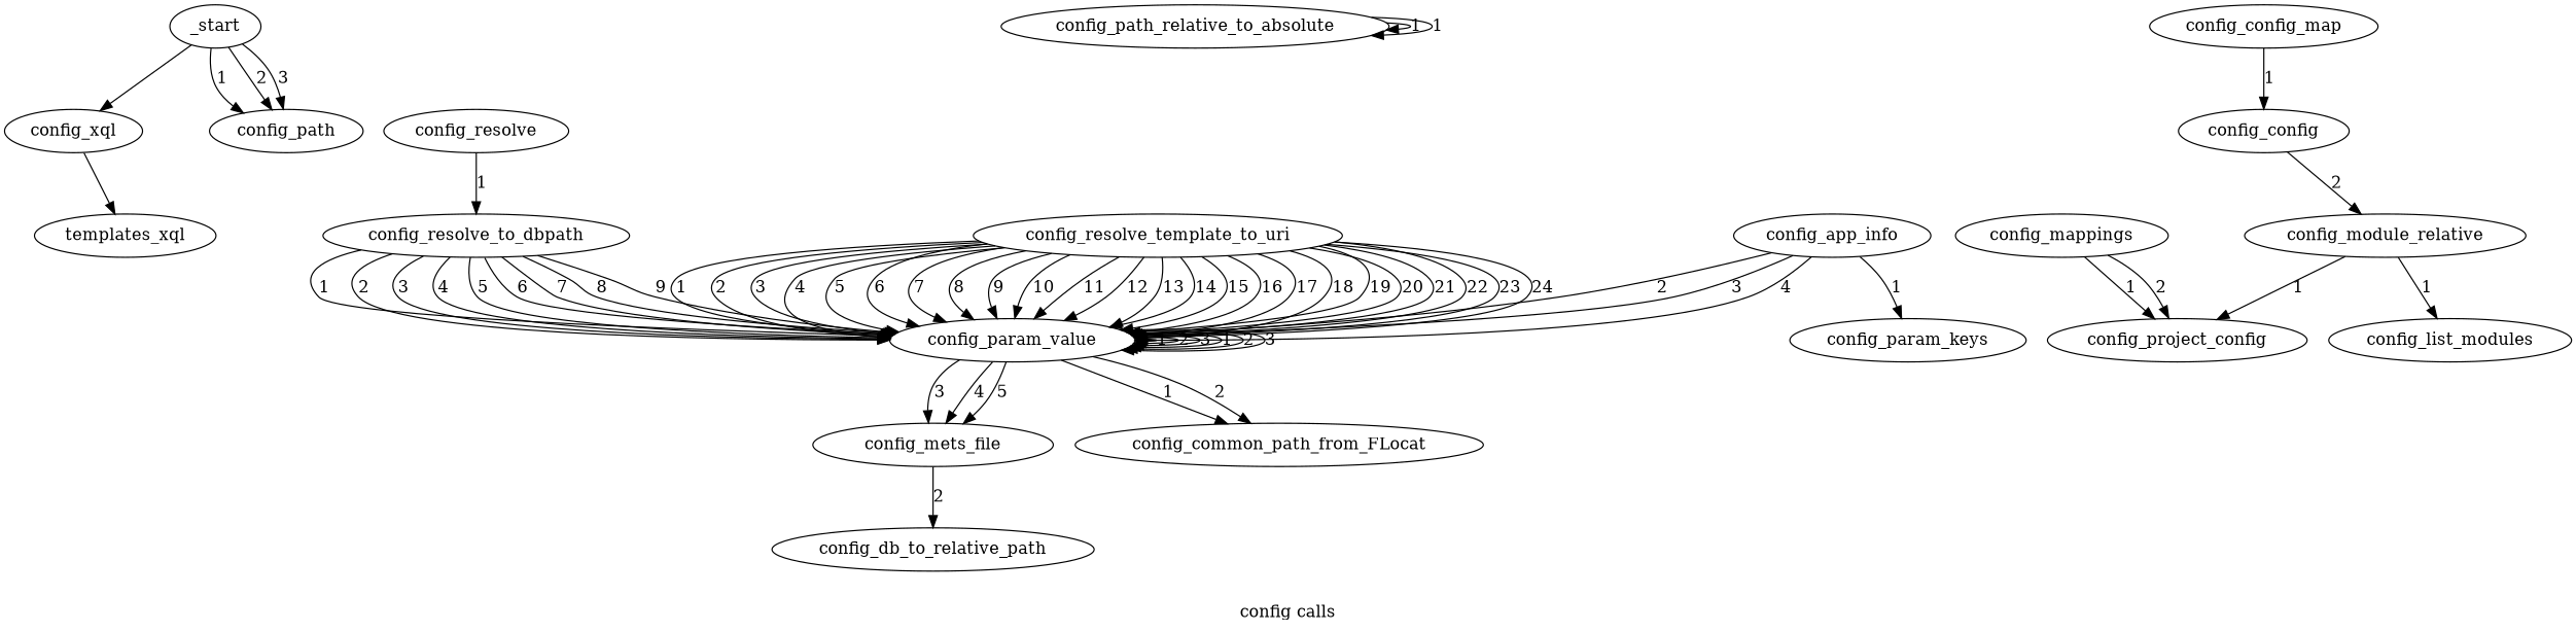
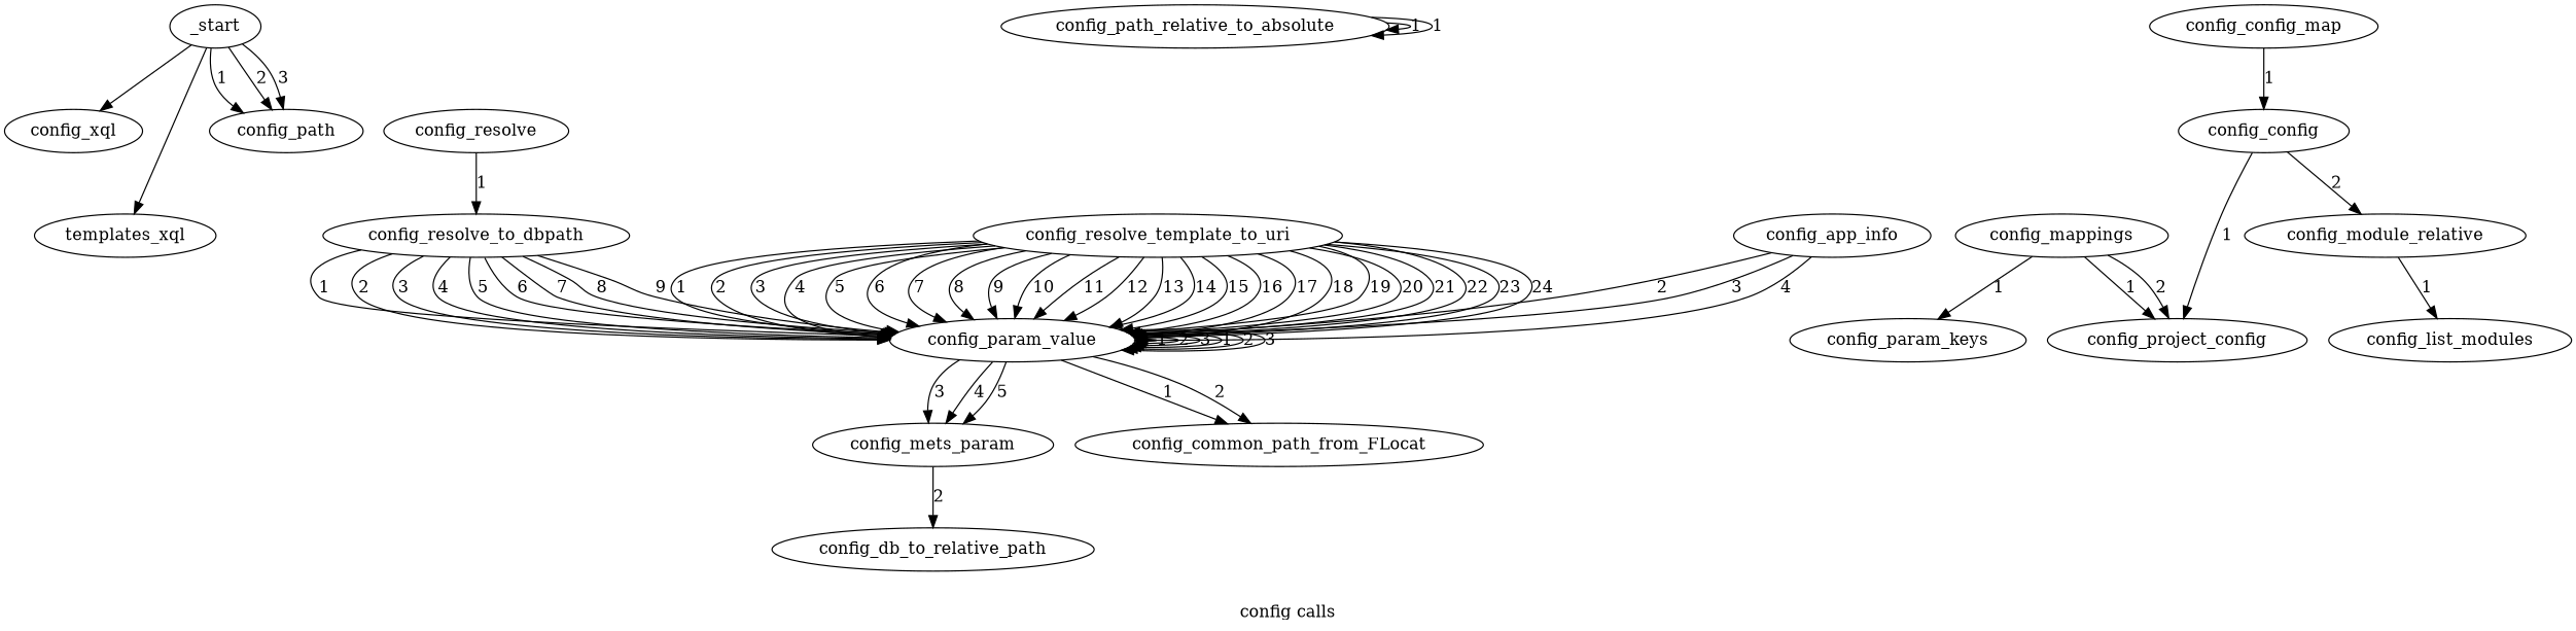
  digraph {
    label="config calls"
    rankdir=TB
    _start
    config_xql
    templates_xql
    config_path
    config_path_relative_to_absolute
    config_resolve
    config_resolve_to_dbpath
    config_param_value
-   config_mets_file
+   config_mets_file [label=config_mets_param]
    config_common_path_from_FLocat
    config_db_to_relative_path
    config_resolve_template_to_uri
    config_app_info
    config_param_keys
    config_config
    config_project_config
    n17 [label=config_module_relative]
    config_list_modules
    config_config_map
    config_mappings
    _start -> config_xql
-   config_xql -> templates_xql
+   _start -> templates_xql
    _start -> config_path [label=1]
    _start -> config_path [label=2]
    _start -> config_path [label=3]
    config_path_relative_to_absolute -> config_path_relative_to_absolute [label=1]
    config_path_relative_to_absolute -> config_path_relative_to_absolute [label=1]
    config_resolve -> config_resolve_to_dbpath [label=1]
    config_resolve_to_dbpath -> config_param_value [label=1]
    config_resolve_to_dbpath -> config_param_value [label=2]
    config_resolve_to_dbpath -> config_param_value [label=3]
    config_resolve_to_dbpath -> config_param_value [label=4]
    config_resolve_to_dbpath -> config_param_value [label=5]
    config_resolve_to_dbpath -> config_param_value [label=6]
    config_resolve_to_dbpath -> config_param_value [label=7]
    config_resolve_to_dbpath -> config_param_value [label=8]
    config_resolve_to_dbpath -> config_param_value [label=9]
    config_param_value -> config_param_value [label=1]
    config_param_value -> config_param_value [label=2]
    config_param_value -> config_param_value [label=3]
    config_param_value -> config_param_value [label=1]
    config_param_value -> config_param_value [label=2]
    config_param_value -> config_param_value [label=3]
    config_param_value -> config_mets_file [label=3]
    config_param_value -> config_mets_file [label=4]
    config_param_value -> config_mets_file [label=5]
    config_param_value -> config_common_path_from_FLocat [label=1]
    config_param_value -> config_common_path_from_FLocat [label=2]
    config_mets_file -> config_db_to_relative_path [label=2]
    config_resolve_template_to_uri -> config_param_value [label=1]
    config_resolve_template_to_uri -> config_param_value [label=2]
    config_resolve_template_to_uri -> config_param_value [label=3]
    config_resolve_template_to_uri -> config_param_value [label=4]
    config_resolve_template_to_uri -> config_param_value [label=5]
    config_resolve_template_to_uri -> config_param_value [label=6]
    config_resolve_template_to_uri -> config_param_value [label=7]
    config_resolve_template_to_uri -> config_param_value [label=8]
    config_resolve_template_to_uri -> config_param_value [label=9]
    config_resolve_template_to_uri -> config_param_value [label=10]
    config_resolve_template_to_uri -> config_param_value [label=11]
    config_resolve_template_to_uri -> config_param_value [label=12]
    config_resolve_template_to_uri -> config_param_value [label=13]
    config_resolve_template_to_uri -> config_param_value [label=14]
    config_resolve_template_to_uri -> config_param_value [label=15]
    config_resolve_template_to_uri -> config_param_value [label=16]
    config_resolve_template_to_uri -> config_param_value [label=17]
    config_resolve_template_to_uri -> config_param_value [label=18]
    config_resolve_template_to_uri -> config_param_value [label=19]
    config_resolve_template_to_uri -> config_param_value [label=20]
    config_resolve_template_to_uri -> config_param_value [label=21]
    config_resolve_template_to_uri -> config_param_value [label=22]
    config_resolve_template_to_uri -> config_param_value [label=23]
    config_resolve_template_to_uri -> config_param_value [label=24]
    config_app_info -> config_param_value [label=2]
    config_app_info -> config_param_value [label=3]
    config_app_info -> config_param_value [label=4]
-   config_app_info -> config_param_keys [label=1]
-   n17 -> config_project_config [label=1]
+   config_mappings -> config_param_keys [label=1]
+   config_config -> config_project_config [label=1]
    config_config -> n17 [label=2]
    n17 -> config_list_modules [label=1]
    config_config_map -> config_config [label=1]
    config_mappings -> config_project_config [label=1]
    config_mappings -> config_project_config [label=2]
  }
